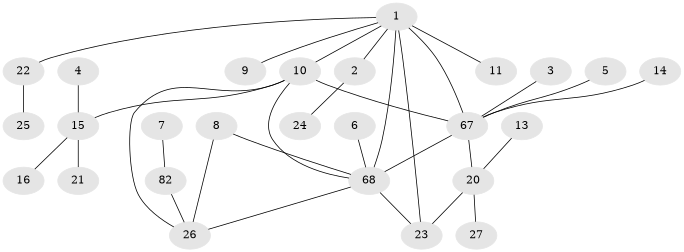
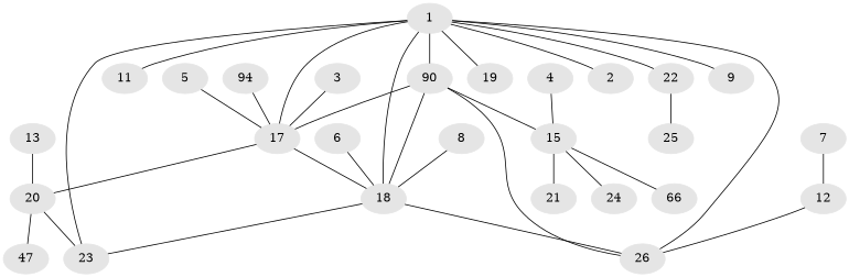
  graph {
    node [color=gray90 style=filled]
    edge [weight=1.0]
    1
    2
    9
-   10
+   10 [label=90]
    11
-   17 [label=67]
-   18 [label=68]
+   17
+   18
+   19
    22
    23
    26
    15
    20
    25
    3
    4
-   16
+   16 [label=66]
    21
    24
    5
    6
    7
-   12 [label=82]
+   12
    8
    13
-   14
-   27
+   14 [label=94]
+   27 [label=47]
    1 -- 2
    1 -- 9
    1 -- 10 [weight=2.0]
    1 -- 11
    1 -- 17 [weight=2.0]
    1 -- 18 [weight=2.0]
+   1 -- 19
    1 -- 22
    1 -- 23
-   8 -- 26
+   1 -- 26
    10 -- 17
    10 -- 18
    10 -- 26
    10 -- 15
    17 -- 18
    17 -- 20
    18 -- 23
    18 -- 26
    22 -- 25
    15 -- 16
    15 -- 21
-   2 -- 24
+   15 -- 24
    20 -- 23
    20 -- 27
    3 -- 17
    4 -- 15
    5 -- 17
    6 -- 18
    7 -- 12
    12 -- 26
    8 -- 18
    13 -- 20
    14 -- 17
  }
